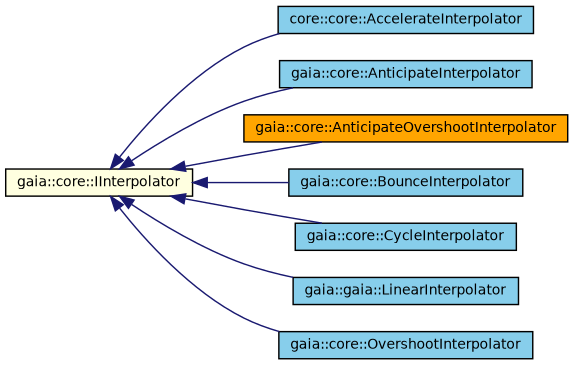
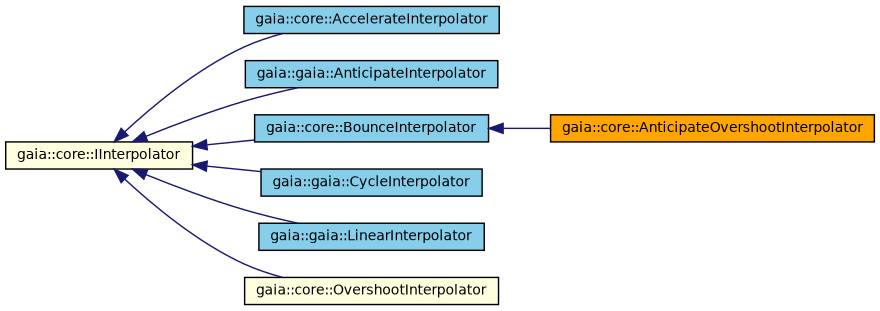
  digraph {
    rankdir=LR
    node [color=black fillcolor=skyblue fontname=Helvetica fontsize=10 shape=record style=filled]
    edge [color=midnightblue dir=back fontname=Helvetica fontsize=10 labelfontname=Helvetica labelfontsize=10 style=solid]
    n1 [fillcolor=lightyellow height=0.2 label="gaia::core::IInterpolator" width=0.4]
-   n2 [height=0.2 label="core::core::AccelerateInterpolator" width=0.4]
-   n3 [height=0.2 label="gaia::core::AnticipateInterpolator" width=0.4]
+   n2 [height=0.2 label="gaia::core::AccelerateInterpolator" width=0.4]
+   n3 [height=0.2 label="gaia::gaia::AnticipateInterpolator" width=0.4]
    n4 [fillcolor=orange height=0.2 label="gaia::core::AnticipateOvershootInterpolator" width=0.4]
    n5 [height=0.2 label="gaia::core::BounceInterpolator" width=0.4]
-   n6 [height=0.2 label="gaia::core::CycleInterpolator" width=0.4]
+   n6 [height=0.2 label="gaia::gaia::CycleInterpolator" width=0.4]
    n7 [height=0.2 label="gaia::gaia::LinearInterpolator" width=0.4]
-   n8 [height=0.2 label="gaia::core::OvershootInterpolator" width=0.4]
+   n8 [fillcolor=lightyellow height=0.2 label="gaia::core::OvershootInterpolator" width=0.4]
    n1 -> n2
    n1 -> n3
-   n1 -> n4
+   n5 -> n4
    n1 -> n5
    n1 -> n6
    n1 -> n7
    n1 -> n8
  }
